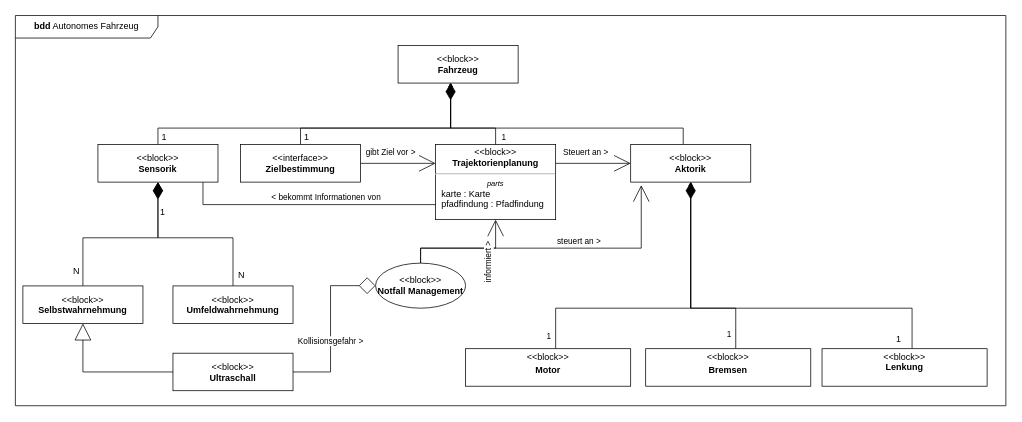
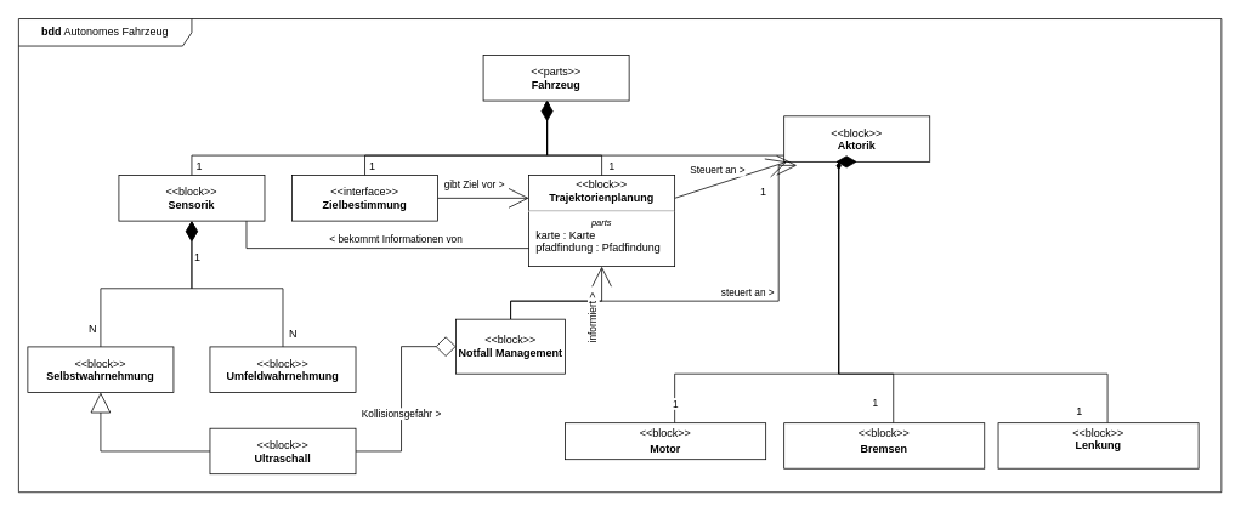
  <mxCell id="0" />
  <mxCell id="1" parent="0" />
  <mxCell id="2" value="&lt;b&gt;bdd&lt;/b&gt; Autonomes Fahrzeug" style="shape=umlFrame;whiteSpace=wrap;html=1;width=190;height=30;" parent="1" vertex="1"><mxGeometry x="20" y="20" width="1320" height="520" as="geometry" /></mxCell>
- <mxCell id="3" value="&lt;p&gt;&amp;lt;&amp;lt;block&amp;gt;&amp;gt;&lt;br&gt;&lt;b&gt;Fahrzeug&lt;/b&gt;&lt;/p&gt;" style="shape=rect;html=1;overflow=fill;whiteSpace=wrap;align=center;" parent="1" vertex="1"><mxGeometry x="530" y="60" width="160" height="50" as="geometry" /></mxCell>
+ <mxCell id="3" value="&lt;p&gt;&amp;lt;&amp;lt;parts&amp;gt;&amp;gt;&lt;br&gt;&lt;b&gt;Fahrzeug&lt;/b&gt;&lt;/p&gt;" style="shape=rect;html=1;overflow=fill;whiteSpace=wrap;align=center;" parent="1" vertex="1"><mxGeometry x="530" y="60" width="160" height="50" as="geometry" /></mxCell>
  <mxCell id="4" style="rounded=0;orthogonalLoop=1;jettySize=auto;html=1;endArrow=diamondThin;endFill=1;edgeStyle=orthogonalEdgeStyle;" parent="1" source="8" target="3" edge="1"><mxGeometry relative="1" as="geometry"><Array as="points"><mxPoint x="400" y="170" /><mxPoint x="600" y="170" /></Array></mxGeometry></mxCell>
  <mxCell id="5" value="1" style="edgeLabel;html=1;align=center;verticalAlign=middle;resizable=0;points=[];fontSize=12;" parent="4" vertex="1" connectable="0"><mxGeometry x="-0.728" y="-2" relative="1" as="geometry"><mxPoint x="-9" y="10" as="offset" /></mxGeometry></mxCell>
  <mxCell id="6" style="edgeStyle=none;rounded=0;orthogonalLoop=1;jettySize=auto;html=1;fontSize=12;endArrow=open;endFill=0;endSize=20;entryX=0;entryY=0.25;entryDx=0;entryDy=0;" parent="1" source="8" target="47" edge="1"><mxGeometry relative="1" as="geometry"><mxPoint x="580" y="227.385" as="targetPoint" /></mxGeometry></mxCell>
  <mxCell id="7" value="gibt Ziel vor &amp;gt;" style="edgeLabel;html=1;align=center;verticalAlign=middle;resizable=0;points=[];" parent="6" vertex="1" connectable="0"><mxGeometry x="-0.372" y="1" relative="1" as="geometry"><mxPoint x="8" y="-14" as="offset" /></mxGeometry></mxCell>
  <mxCell id="8" value="&lt;p&gt;&amp;lt;&amp;lt;interface&amp;gt;&amp;gt;&lt;br&gt;&lt;b&gt;Zielbestimmung&lt;/b&gt;&lt;/p&gt;" style="shape=rect;html=1;overflow=fill;whiteSpace=wrap;align=center;" parent="1" vertex="1"><mxGeometry x="320" y="192" width="160" height="50" as="geometry" /></mxCell>
  <mxCell id="9" style="rounded=0;orthogonalLoop=1;jettySize=auto;html=1;endArrow=diamondThin;endFill=1;edgeStyle=orthogonalEdgeStyle;" parent="1" source="11" edge="1"><mxGeometry relative="1" as="geometry"><mxPoint x="600" y="110" as="targetPoint" /><Array as="points"><mxPoint x="910" y="170" /><mxPoint x="600" y="170" /><mxPoint x="600" y="110" /></Array></mxGeometry></mxCell>
  <mxCell id="10" value="1" style="edgeLabel;html=1;align=center;verticalAlign=middle;resizable=0;points=[];fontSize=12;" parent="9" vertex="1" connectable="0"><mxGeometry x="-0.592" y="-2" relative="1" as="geometry"><mxPoint x="41" y="42" as="offset" /></mxGeometry></mxCell>
- <mxCell id="11" value="&lt;p&gt;&amp;lt;&amp;lt;block&amp;gt;&amp;gt;&lt;br&gt;&lt;b&gt;Aktorik&lt;/b&gt;&lt;/p&gt;" style="shape=rect;html=1;overflow=fill;whiteSpace=wrap;align=center;" parent="1" vertex="1"><mxGeometry x="840" y="192" width="160" height="50" as="geometry" /></mxCell>
+ <mxCell id="11" value="&lt;p&gt;&amp;lt;&amp;lt;block&amp;gt;&amp;gt;&lt;br&gt;&lt;b&gt;Aktorik&lt;/b&gt;&lt;/p&gt;" style="shape=rect;html=1;overflow=fill;whiteSpace=wrap;align=center;" parent="1" vertex="1"><mxGeometry x="860" y="127" width="160" height="50" as="geometry" /></mxCell>
  <mxCell id="12" style="edgeStyle=orthogonalEdgeStyle;rounded=0;orthogonalLoop=1;jettySize=auto;html=1;endArrow=diamondThin;endFill=1;" parent="1" source="15" target="11" edge="1"><mxGeometry relative="1" as="geometry"><mxPoint x="643.75" y="480" as="sourcePoint" /><Array as="points"><mxPoint x="740" y="410" /><mxPoint x="920" y="410" /></Array></mxGeometry></mxCell>
  <mxCell id="13" value="1" style="edgeLabel;html=1;align=center;verticalAlign=middle;resizable=0;points=[];fontSize=12;" parent="12" vertex="1" connectable="0"><mxGeometry x="-0.368" y="1" relative="1" as="geometry"><mxPoint x="-31" y="61" as="offset" /></mxGeometry></mxCell>
  <mxCell id="14" value="1" style="edgeLabel;html=1;align=center;verticalAlign=middle;resizable=0;points=[];" parent="12" vertex="1" connectable="0"><mxGeometry x="-0.738" y="3" relative="1" as="geometry"><mxPoint x="-7" y="35" as="offset" /></mxGeometry></mxCell>
- <mxCell id="15" value="&lt;p style=&quot;margin:0px;margin-top:4px;text-align:center;&quot;&gt;&amp;lt;&amp;lt;block&amp;gt;&amp;gt;&lt;/p&gt;&lt;p style=&quot;margin:0px;margin-top:4px;text-align:center;&quot;&gt;&lt;b&gt;Motor&lt;/b&gt;&lt;/p&gt;" style="shape=rect;html=1;overflow=fill;verticalAlign=top;align=left;whiteSpace=wrap;fontSize=12;" parent="1" vertex="1"><mxGeometry x="620" y="464" width="220" height="50" as="geometry" /></mxCell>
+ <mxCell id="15" value="&lt;p style=&quot;margin:0px;margin-top:4px;text-align:center;&quot;&gt;&amp;lt;&amp;lt;block&amp;gt;&amp;gt;&lt;/p&gt;&lt;p style=&quot;margin:0px;margin-top:4px;text-align:center;&quot;&gt;&lt;b&gt;Motor&lt;/b&gt;&lt;/p&gt;" style="shape=rect;html=1;overflow=fill;verticalAlign=top;align=left;whiteSpace=wrap;fontSize=12;" parent="1" vertex="1"><mxGeometry x="620" y="464" width="220" height="40" as="geometry" /></mxCell>
  <mxCell id="16" style="edgeStyle=orthogonalEdgeStyle;rounded=0;orthogonalLoop=1;jettySize=auto;html=1;fontSize=12;endArrow=diamondThin;endFill=1;" parent="1" source="18" target="11" edge="1"><mxGeometry relative="1" as="geometry"><Array as="points"><mxPoint x="980" y="410" /><mxPoint x="920" y="410" /></Array></mxGeometry></mxCell>
  <mxCell id="17" value="1" style="edgeLabel;html=1;align=center;verticalAlign=middle;resizable=0;points=[];" parent="16" vertex="1" connectable="0"><mxGeometry x="-0.634" y="-1" relative="1" as="geometry"><mxPoint x="-11" y="32" as="offset" /></mxGeometry></mxCell>
  <mxCell id="18" value="&lt;p style=&quot;margin:0px;margin-top:4px;text-align:center;&quot;&gt;&amp;lt;&amp;lt;block&amp;gt;&amp;gt;&lt;/p&gt;&lt;p style=&quot;margin:0px;margin-top:4px;text-align:center;&quot;&gt;&lt;b&gt;Bremsen&lt;/b&gt;&lt;/p&gt;" style="shape=rect;html=1;overflow=fill;verticalAlign=top;align=left;whiteSpace=wrap;fontSize=12;" parent="1" vertex="1"><mxGeometry x="860" y="464" width="220" height="50" as="geometry" /></mxCell>
  <mxCell id="19" style="edgeStyle=orthogonalEdgeStyle;rounded=0;orthogonalLoop=1;jettySize=auto;html=1;fontSize=12;endArrow=diamondThin;endFill=1;endSize=20;entryX=0.5;entryY=1;entryDx=0;entryDy=0;" parent="1" source="21" edge="1" target="11"><mxGeometry relative="1" as="geometry"><mxPoint x="920" y="270" as="targetPoint" /><Array as="points"><mxPoint x="1215" y="410" /><mxPoint x="920" y="410" /></Array></mxGeometry></mxCell>
  <mxCell id="20" value="1" style="edgeLabel;html=1;align=center;verticalAlign=middle;resizable=0;points=[];fontSize=12;" parent="19" vertex="1" connectable="0"><mxGeometry x="-0.687" y="-2" relative="1" as="geometry"><mxPoint x="8" y="42" as="offset" /></mxGeometry></mxCell>
  <mxCell id="21" value="&lt;p style=&quot;margin:0px;margin-top:4px;text-align:center;&quot;&gt;&amp;lt;&amp;lt;block&amp;gt;&amp;gt;&lt;br&gt;&lt;b&gt;Lenkung&lt;/b&gt;&lt;/p&gt;" style="shape=rect;html=1;overflow=fill;verticalAlign=top;align=left;whiteSpace=wrap;fontSize=12;" parent="1" vertex="1"><mxGeometry x="1095" y="464" width="220" height="50" as="geometry" /></mxCell>
  <mxCell id="22" style="edgeStyle=orthogonalEdgeStyle;rounded=0;orthogonalLoop=1;jettySize=auto;html=1;fontSize=12;endArrow=diamondThin;endFill=1;" parent="1" source="26" target="3" edge="1"><mxGeometry relative="1" as="geometry"><Array as="points"><mxPoint x="210" y="170" /><mxPoint x="600" y="170" /></Array></mxGeometry></mxCell>
  <mxCell id="23" value="1" style="edgeLabel;html=1;align=center;verticalAlign=middle;resizable=0;points=[];fontSize=12;" parent="22" vertex="1" connectable="0"><mxGeometry x="-0.852" y="2" relative="1" as="geometry"><mxPoint x="-6" y="14" as="offset" /></mxGeometry></mxCell>
  <mxCell id="24" style="edgeStyle=orthogonalEdgeStyle;rounded=0;orthogonalLoop=1;jettySize=auto;html=1;fontSize=12;endArrow=none;endFill=0;entryX=0.5;entryY=1;entryDx=0;entryDy=0;" parent="1" source="26" edge="1"><mxGeometry relative="1" as="geometry"><Array as="points"><mxPoint x="270" y="272" /><mxPoint x="600" y="272" /></Array><mxPoint x="660" y="272" as="targetPoint" /></mxGeometry></mxCell>
  <mxCell id="25" value="&amp;lt; bekommt Informationen von" style="edgeLabel;html=1;align=center;verticalAlign=middle;resizable=0;points=[];" parent="24" vertex="1" connectable="0"><mxGeometry x="-0.103" y="1" relative="1" as="geometry"><mxPoint x="5" y="-9" as="offset" /></mxGeometry></mxCell>
  <mxCell id="26" value="&lt;p&gt;&amp;lt;&amp;lt;block&amp;gt;&amp;gt;&lt;br&gt;&lt;b&gt;Sensorik&lt;/b&gt;&lt;/p&gt;" style="shape=rect;html=1;overflow=fill;whiteSpace=wrap;align=center;" parent="1" vertex="1"><mxGeometry x="130" y="192" width="160" height="50" as="geometry" /></mxCell>
  <mxCell id="27" style="edgeStyle=orthogonalEdgeStyle;rounded=0;orthogonalLoop=1;jettySize=auto;html=1;fontSize=12;endArrow=diamondThin;endFill=0;endSize=20;" parent="1" source="29" target="26" edge="1"><mxGeometry relative="1" as="geometry" /></mxCell>
  <mxCell id="28" value="N" style="edgeLabel;html=1;align=center;verticalAlign=middle;resizable=0;points=[];fontSize=12;" parent="27" vertex="1" connectable="0"><mxGeometry x="-0.498" relative="1" as="geometry"><mxPoint x="-10" y="40" as="offset" /></mxGeometry></mxCell>
  <mxCell id="29" value="&lt;p&gt;&amp;lt;&amp;lt;block&amp;gt;&amp;gt;&lt;br&gt;&lt;b&gt;Selbstwahrnehmung&lt;/b&gt;&lt;/p&gt;&lt;p&gt;&lt;b&gt;{abstract}&lt;/b&gt;&lt;/p&gt;" style="shape=rect;html=1;overflow=fill;whiteSpace=wrap;align=center;" parent="1" vertex="1"><mxGeometry x="30" y="380.34" width="160" height="50" as="geometry" /></mxCell>
  <mxCell id="30" style="edgeStyle=orthogonalEdgeStyle;rounded=0;orthogonalLoop=1;jettySize=auto;html=1;fontSize=12;endArrow=diamondThin;endFill=1;entryX=0.5;entryY=1;entryDx=0;entryDy=0;endSize=20;" parent="1" source="33" target="26" edge="1"><mxGeometry relative="1" as="geometry" /></mxCell>
  <mxCell id="31" value="N" style="edgeLabel;html=1;align=center;verticalAlign=middle;resizable=0;points=[];fontSize=12;" parent="30" vertex="1" connectable="0"><mxGeometry x="-0.542" y="3" relative="1" as="geometry"><mxPoint x="13" y="40" as="offset" /></mxGeometry></mxCell>
  <mxCell id="32" value="1" style="edgeLabel;html=1;align=center;verticalAlign=middle;resizable=0;points=[];fontSize=12;" parent="30" vertex="1" connectable="0"><mxGeometry x="0.355" y="-2" relative="1" as="geometry"><mxPoint x="2" y="-33" as="offset" /></mxGeometry></mxCell>
  <mxCell id="33" value="&lt;p&gt;&amp;lt;&amp;lt;block&amp;gt;&amp;gt;&lt;br&gt;&lt;b&gt;Umfeldwahrnehmung&lt;/b&gt;&lt;/p&gt;" style="shape=rect;html=1;overflow=fill;whiteSpace=wrap;align=center;" parent="1" vertex="1"><mxGeometry x="230" y="380.34" width="160" height="50" as="geometry" /></mxCell>
  <mxCell id="34" style="edgeStyle=orthogonalEdgeStyle;rounded=0;orthogonalLoop=1;jettySize=auto;html=1;fontSize=12;endArrow=diamondThin;endFill=1;strokeWidth=1;endSize=20;" parent="1" target="3" edge="1"><mxGeometry relative="1" as="geometry"><Array as="points"><mxPoint x="660" y="170" /><mxPoint x="600" y="170" /></Array><mxPoint x="660" y="220" as="sourcePoint" /></mxGeometry></mxCell>
  <mxCell id="35" value="1" style="edgeLabel;html=1;align=center;verticalAlign=middle;resizable=0;points=[];" parent="34" vertex="1" connectable="0"><mxGeometry x="-0.907" y="-1" relative="1" as="geometry"><mxPoint x="9" y="-31" as="offset" /></mxGeometry></mxCell>
  <mxCell id="36" style="edgeStyle=none;rounded=0;orthogonalLoop=1;jettySize=auto;html=1;fontSize=12;endArrow=open;endFill=0;endSize=20;exitX=1;exitY=0.25;exitDx=0;exitDy=0;" parent="1" source="47" target="11" edge="1"><mxGeometry relative="1" as="geometry"><mxPoint x="740" y="227.385" as="sourcePoint" /></mxGeometry></mxCell>
  <mxCell id="37" value="Steuert an &amp;gt;" style="edgeLabel;html=1;align=center;verticalAlign=middle;resizable=0;points=[];" parent="36" vertex="1" connectable="0"><mxGeometry x="-0.22" y="3" relative="1" as="geometry"><mxPoint y="-12" as="offset" /></mxGeometry></mxCell>
  <mxCell id="38" style="edgeStyle=orthogonalEdgeStyle;rounded=0;orthogonalLoop=1;jettySize=auto;html=1;endArrow=block;endFill=0;endSize=20;" parent="1" source="41" target="29" edge="1"><mxGeometry relative="1" as="geometry" /></mxCell>
  <mxCell id="39" style="edgeStyle=orthogonalEdgeStyle;rounded=0;orthogonalLoop=1;jettySize=auto;html=1;entryX=0;entryY=0.5;entryDx=0;entryDy=0;endArrow=diamond;endFill=0;endSize=20;" parent="1" source="41" target="46" edge="1"><mxGeometry relative="1" as="geometry" /></mxCell>
  <mxCell id="40" value="Kollisionsgefahr &amp;gt;" style="edgeLabel;html=1;align=center;verticalAlign=middle;resizable=0;points=[];" parent="39" vertex="1" connectable="0"><mxGeometry x="-0.182" y="1" relative="1" as="geometry"><mxPoint as="offset" /></mxGeometry></mxCell>
  <mxCell id="41" value="&lt;p&gt;&amp;lt;&amp;lt;block&amp;gt;&amp;gt;&lt;br&gt;&lt;b&gt;Ultraschall&lt;/b&gt;&lt;/p&gt;" style="shape=rect;html=1;overflow=fill;whiteSpace=wrap;align=center;" parent="1" vertex="1"><mxGeometry x="230" y="470" width="160" height="50" as="geometry" /></mxCell>
  <mxCell id="42" style="edgeStyle=orthogonalEdgeStyle;rounded=0;orthogonalLoop=1;jettySize=auto;html=1;entryX=0.088;entryY=1.08;entryDx=0;entryDy=0;entryPerimeter=0;endArrow=open;endFill=0;endSize=20;strokeWidth=1;" parent="1" source="46" target="11" edge="1"><mxGeometry relative="1" as="geometry"><Array as="points"><mxPoint x="560" y="330" /><mxPoint x="854" y="330" /></Array></mxGeometry></mxCell>
  <mxCell id="43" value="steuert an &amp;gt;" style="edgeLabel;html=1;align=center;verticalAlign=middle;resizable=0;points=[];" parent="42" vertex="1" connectable="0"><mxGeometry x="0.156" y="4" relative="1" as="geometry"><mxPoint y="-6" as="offset" /></mxGeometry></mxCell>
  <mxCell id="44" style="edgeStyle=orthogonalEdgeStyle;rounded=0;orthogonalLoop=1;jettySize=auto;html=1;endArrow=open;endFill=0;endSize=20;strokeWidth=1;entryX=0.5;entryY=1;entryDx=0;entryDy=0;" parent="1" source="46" target="47" edge="1"><mxGeometry relative="1" as="geometry"><Array as="points"><mxPoint x="560" y="330" /><mxPoint x="660" y="330" /></Array><mxPoint x="660" y="300" as="targetPoint" /></mxGeometry></mxCell>
  <mxCell id="45" value="informiert &amp;gt;" style="edgeLabel;html=1;align=center;verticalAlign=middle;resizable=0;points=[];rotation=-90;" parent="44" vertex="1" connectable="0"><mxGeometry x="0.522" y="-2" relative="1" as="geometry"><mxPoint x="-12" y="20" as="offset" /></mxGeometry></mxCell>
- <mxCell id="46" value="&amp;lt;&amp;lt;block&amp;gt;&amp;gt;&lt;br&gt;&lt;b&gt;Notfall Management&lt;/b&gt;" style="ellipse;whiteSpace=wrap;html=1;" parent="1" vertex="1"><mxGeometry x="500" y="350" width="120" height="60" as="geometry" /></mxCell>
+ <mxCell id="46" value="&amp;lt;&amp;lt;block&amp;gt;&amp;gt;&lt;br&gt;&lt;b&gt;Notfall Management&lt;/b&gt;" style="rounded=0;whiteSpace=wrap;html=1;" parent="1" vertex="1"><mxGeometry x="500" y="350" width="120" height="60" as="geometry" /></mxCell>
  <mxCell id="47" value="&lt;p style=&quot;margin:0px;margin-top:4px;text-align:center;&quot;&gt;&amp;lt;&amp;lt;block&amp;gt;&amp;gt;&lt;br&gt;&lt;b&gt;Trajektorienplanung&lt;/b&gt;&lt;br&gt;&lt;/p&gt;&lt;hr&gt;&lt;p style=&quot;font-size:10px;margin:0px;text-align:center;&quot;&gt;&lt;i&gt;parts&lt;/i&gt;&lt;/p&gt;&lt;p style=&quot;margin:0px;margin-left:8px;text-align:left;&quot;&gt;karte : Karte&lt;/p&gt;&lt;p style=&quot;margin:0px;margin-left:8px;text-align:left;&quot;&gt;pfadfindung : Pfadfindung&lt;/p&gt;" style="shape=rect;html=1;overflow=fill;verticalAlign=top;align=left;whiteSpace=wrap;" vertex="1" parent="1"><mxGeometry x="580" y="192" width="160" height="100" as="geometry" /></mxCell>
